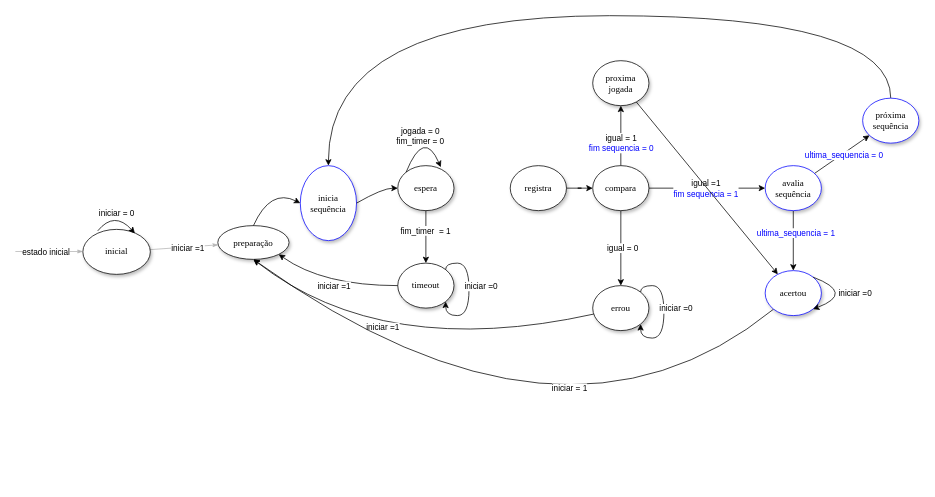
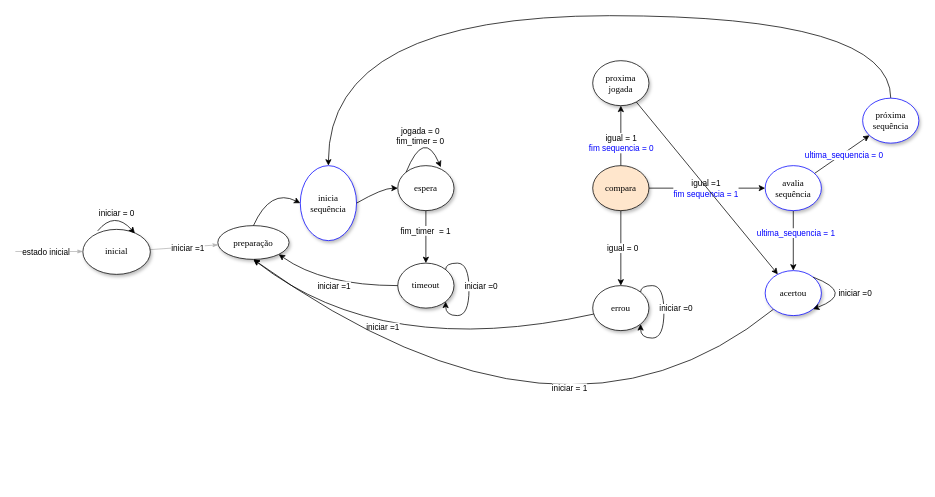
  <mxCell id="0" />
  <mxCell id="1" parent="0" />
  <mxCell id="2" style="edgeStyle=none;rounded=1;html=1;labelBackgroundColor=none;startArrow=none;startFill=0;startSize=5;endArrow=classicThin;endFill=1;endSize=5;jettySize=auto;orthogonalLoop=1;strokeColor=#B3B3B3;strokeWidth=1;fontFamily=Verdana;fontSize=12" parent="1" source="4" target="5" edge="1"><mxGeometry relative="1" as="geometry" /></mxCell>
  <mxCell id="3" value="iniciar =1" style="edgeLabel;html=1;align=center;verticalAlign=middle;resizable=0;points=[];" vertex="1" connectable="0" parent="2"><mxGeometry x="-0.489" y="2" relative="1" as="geometry"><mxPoint x="27" y="2" as="offset" /></mxGeometry></mxCell>
  <mxCell id="4" value="inicial" style="ellipse;whiteSpace=wrap;html=1;rounded=0;shadow=1;comic=0;labelBackgroundColor=none;strokeWidth=1;fontFamily=Verdana;fontSize=12;align=center;" parent="1" vertex="1"><mxGeometry x="110" y="305" width="90" height="60" as="geometry" /></mxCell>
  <mxCell id="5" value="preparação" style="ellipse;whiteSpace=wrap;html=1;rounded=0;shadow=1;comic=0;labelBackgroundColor=none;strokeWidth=1;fontFamily=Verdana;fontSize=12;align=center;" parent="1" vertex="1"><mxGeometry x="290" y="300" width="95" height="45" as="geometry" /></mxCell>
  <mxCell id="6" style="edgeStyle=none;rounded=1;html=1;labelBackgroundColor=none;startArrow=none;startFill=0;startSize=5;endArrow=classicThin;endFill=1;endSize=5;jettySize=auto;orthogonalLoop=1;strokeColor=#B3B3B3;strokeWidth=1;fontFamily=Verdana;fontSize=12" edge="1" parent="1"><mxGeometry relative="1" as="geometry"><mxPoint x="20" y="334.5" as="sourcePoint" /><mxPoint x="110" y="334.5" as="targetPoint" /></mxGeometry></mxCell>
  <mxCell id="7" value="estado inicial" style="edgeLabel;html=1;align=center;verticalAlign=middle;resizable=0;points=[];" vertex="1" connectable="0" parent="6"><mxGeometry x="-0.542" y="2" relative="1" as="geometry"><mxPoint x="19" y="3" as="offset" /></mxGeometry></mxCell>
  <mxCell id="8" value="" style="endArrow=classic;html=1;rounded=0;curved=1;entryX=0.749;entryY=0.087;entryDx=0;entryDy=0;entryPerimeter=0;exitX=0.198;exitY=0.033;exitDx=0;exitDy=0;exitPerimeter=0;" edge="1" parent="1"><mxGeometry relative="1" as="geometry"><mxPoint x="129.82" y="306.98" as="sourcePoint" /><mxPoint x="179.41" y="310.22" as="targetPoint" /><Array as="points"><mxPoint x="152" y="280" /></Array></mxGeometry></mxCell>
  <mxCell id="9" value="iniciar = 0" style="edgeLabel;resizable=0;html=1;;align=center;verticalAlign=middle;" connectable="0" vertex="1" parent="8"><mxGeometry relative="1" as="geometry" /></mxCell>
  <mxCell id="10" value="inicia sequência" style="ellipse;whiteSpace=wrap;html=1;rounded=0;shadow=1;comic=0;labelBackgroundColor=none;strokeWidth=1;fontFamily=Verdana;fontSize=12;align=center;strokeColor=#0000FF;" vertex="1" parent="1"><mxGeometry x="400" y="220" width="75" height="100" as="geometry" /></mxCell>
  <mxCell id="11" value="" style="endArrow=classic;html=1;rounded=0;curved=1;exitX=0.5;exitY=0;exitDx=0;exitDy=0;entryX=0;entryY=0.5;entryDx=0;entryDy=0;" edge="1" parent="1" source="5" target="10"><mxGeometry relative="1" as="geometry"><mxPoint x="330" y="290" as="sourcePoint" /><mxPoint x="430" y="290" as="targetPoint" /><Array as="points"><mxPoint x="360" y="250" /></Array></mxGeometry></mxCell>
  <mxCell id="12" value="" style="endArrow=classic;html=1;rounded=0;curved=1;exitX=1;exitY=0.5;exitDx=0;exitDy=0;entryX=0;entryY=0.5;entryDx=0;entryDy=0;" edge="1" parent="1" source="10" target="13"><mxGeometry relative="1" as="geometry"><mxPoint x="490" y="250" as="sourcePoint" /><mxPoint x="530" y="250" as="targetPoint" /><Array as="points"><mxPoint x="510" y="250" /></Array></mxGeometry></mxCell>
  <mxCell id="13" value="espera" style="ellipse;whiteSpace=wrap;html=1;rounded=0;shadow=1;comic=0;labelBackgroundColor=none;strokeWidth=1;fontFamily=Verdana;fontSize=12;align=center;" vertex="1" parent="1"><mxGeometry x="530" y="220" width="75" height="60" as="geometry" /></mxCell>
  <mxCell id="14" value="" style="endArrow=classic;html=1;rounded=0;curved=1;entryX=0.765;entryY=0.034;entryDx=0;entryDy=0;entryPerimeter=0;exitX=0;exitY=0;exitDx=0;exitDy=0;" edge="1" parent="1" source="13" target="13"><mxGeometry relative="1" as="geometry"><mxPoint x="542.71" y="196.98" as="sourcePoint" /><mxPoint x="592.3" y="200.22" as="targetPoint" /><Array as="points"><mxPoint x="564.89" y="170" /></Array></mxGeometry></mxCell>
  <mxCell id="15" value="jogada = 0&lt;div&gt;fim_timer = 0&lt;/div&gt;" style="edgeLabel;resizable=0;html=1;;align=center;verticalAlign=middle;" connectable="0" vertex="1" parent="14"><mxGeometry relative="1" as="geometry"><mxPoint x="-4" y="7" as="offset" /></mxGeometry></mxCell>
  <mxCell id="16" value="timeout" style="ellipse;whiteSpace=wrap;html=1;rounded=0;shadow=1;comic=0;labelBackgroundColor=none;strokeWidth=1;fontFamily=Verdana;fontSize=12;align=center;" vertex="1" parent="1"><mxGeometry x="530" y="350" width="75" height="60" as="geometry" /></mxCell>
  <mxCell id="17" value="" style="endArrow=classic;html=1;rounded=0;exitX=0.5;exitY=1;exitDx=0;exitDy=0;entryX=0.5;entryY=0;entryDx=0;entryDy=0;" edge="1" parent="1" source="13" target="16"><mxGeometry width="50" height="50" relative="1" as="geometry"><mxPoint x="500" y="390" as="sourcePoint" /><mxPoint x="550" y="340" as="targetPoint" /></mxGeometry></mxCell>
  <mxCell id="18" value="fim_timer&amp;nbsp; = 1" style="edgeLabel;html=1;align=center;verticalAlign=middle;resizable=0;points=[];" vertex="1" connectable="0" parent="17"><mxGeometry x="-0.26" y="-1" relative="1" as="geometry"><mxPoint as="offset" /></mxGeometry></mxCell>
  <mxCell id="19" value="" style="endArrow=classic;html=1;rounded=0;entryX=1;entryY=1;entryDx=0;entryDy=0;exitX=0;exitY=0.5;exitDx=0;exitDy=0;curved=1;" edge="1" parent="1" source="16" target="5"><mxGeometry relative="1" as="geometry"><mxPoint x="480" y="360" as="sourcePoint" /><mxPoint x="580" y="360" as="targetPoint" /><Array as="points"><mxPoint x="430" y="380" /></Array></mxGeometry></mxCell>
  <mxCell id="20" value="iniciar =1" style="edgeLabel;resizable=0;html=1;;align=center;verticalAlign=middle;" connectable="0" vertex="1" parent="19"><mxGeometry relative="1" as="geometry" /></mxCell>
  <mxCell id="21" style="edgeStyle=orthogonalEdgeStyle;rounded=0;orthogonalLoop=1;jettySize=auto;html=1;exitX=1;exitY=0;exitDx=0;exitDy=0;entryX=1;entryY=1;entryDx=0;entryDy=0;curved=1;" edge="1" parent="1" source="16" target="16"><mxGeometry relative="1" as="geometry"><Array as="points"><mxPoint x="594" y="350" /><mxPoint x="625" y="350" /><mxPoint x="625" y="420" /><mxPoint x="594" y="420" /></Array></mxGeometry></mxCell>
  <mxCell id="22" value="iniciar =0" style="edgeLabel;html=1;align=center;verticalAlign=middle;resizable=0;points=[];" vertex="1" connectable="0" parent="21"><mxGeometry x="-0.027" y="-1" relative="1" as="geometry"><mxPoint x="16" y="-8" as="offset" /></mxGeometry></mxCell>
- <mxCell id="23" value="" style="edgeStyle=orthogonalEdgeStyle;rounded=0;orthogonalLoop=1;jettySize=auto;html=1;" edge="1" parent="1" source="24" target="31"><mxGeometry relative="1" as="geometry" /></mxCell>
- <mxCell id="24" value="registra" style="ellipse;whiteSpace=wrap;html=1;rounded=0;shadow=1;comic=0;labelBackgroundColor=none;strokeWidth=1;fontFamily=Verdana;fontSize=12;align=center;" vertex="1" parent="1"><mxGeometry x="680" y="220" width="75" height="60" as="geometry" /></mxCell>
  <mxCell id="25" value="" style="edgeStyle=orthogonalEdgeStyle;rounded=0;orthogonalLoop=1;jettySize=auto;html=1;" edge="1" parent="1" source="31" target="33"><mxGeometry relative="1" as="geometry" /></mxCell>
  <mxCell id="26" value="igual = 1&lt;div&gt;&lt;font style=&quot;color: rgb(0, 0, 255);&quot;&gt;fim sequencia = 0&lt;/font&gt;&lt;/div&gt;" style="edgeLabel;html=1;align=center;verticalAlign=middle;resizable=0;points=[];" vertex="1" connectable="0" parent="25"><mxGeometry x="0.069" y="3" relative="1" as="geometry"><mxPoint x="3" y="12" as="offset" /></mxGeometry></mxCell>
  <mxCell id="27" value="" style="edgeStyle=orthogonalEdgeStyle;rounded=0;orthogonalLoop=1;jettySize=auto;html=1;entryX=0.5;entryY=0;entryDx=0;entryDy=0;" edge="1" parent="1" source="31" target="36"><mxGeometry relative="1" as="geometry"><mxPoint x="827.5" y="360" as="targetPoint" /></mxGeometry></mxCell>
  <mxCell id="28" value="igual = 0" style="edgeLabel;html=1;align=center;verticalAlign=middle;resizable=0;points=[];" vertex="1" connectable="0" parent="27"><mxGeometry x="-0.042" y="2" relative="1" as="geometry"><mxPoint y="1" as="offset" /></mxGeometry></mxCell>
  <mxCell id="29" value="" style="edgeStyle=orthogonalEdgeStyle;rounded=0;orthogonalLoop=1;jettySize=auto;html=1;" edge="1" parent="1" source="31" target="43"><mxGeometry relative="1" as="geometry" /></mxCell>
  <mxCell id="30" value="igual =1&lt;div&gt;&lt;font style=&quot;color: rgb(0, 0, 255);&quot;&gt;fim sequencia = 1&lt;/font&gt;&lt;/div&gt;" style="edgeLabel;html=1;align=center;verticalAlign=middle;resizable=0;points=[];" vertex="1" connectable="0" parent="29"><mxGeometry x="-0.567" y="2" relative="1" as="geometry"><mxPoint x="41" y="2" as="offset" /></mxGeometry></mxCell>
- <mxCell id="31" value="compara" style="ellipse;whiteSpace=wrap;html=1;rounded=0;shadow=1;comic=0;labelBackgroundColor=none;strokeWidth=1;fontFamily=Verdana;fontSize=12;align=center;" vertex="1" parent="1"><mxGeometry x="790" y="220" width="75" height="60" as="geometry" /></mxCell>
+ <mxCell id="31" value="compara" style="ellipse;whiteSpace=wrap;html=1;rounded=0;shadow=1;comic=0;labelBackgroundColor=none;strokeWidth=1;fontFamily=Verdana;fontSize=12;align=center;fillColor=#ffe6cc;" vertex="1" parent="1"><mxGeometry x="790" y="220" width="75" height="60" as="geometry" /></mxCell>
  <mxCell id="32" style="rounded=0;orthogonalLoop=1;jettySize=auto;html=1;" edge="1" parent="1" source="33" target="48"><mxGeometry relative="1" as="geometry" /></mxCell>
  <mxCell id="33" value="proxima jogada" style="ellipse;whiteSpace=wrap;html=1;rounded=0;shadow=1;comic=0;labelBackgroundColor=none;strokeWidth=1;fontFamily=Verdana;fontSize=12;align=center;" vertex="1" parent="1"><mxGeometry x="790" y="80" width="75" height="60" as="geometry" /></mxCell>
  <mxCell id="34" style="rounded=0;orthogonalLoop=1;jettySize=auto;html=1;entryX=0.5;entryY=1;entryDx=0;entryDy=0;curved=1;" edge="1" parent="1" source="36" target="5"><mxGeometry relative="1" as="geometry"><Array as="points"><mxPoint x="510" y="480" /></Array></mxGeometry></mxCell>
  <mxCell id="35" value="iniciar =1" style="edgeLabel;html=1;align=center;verticalAlign=middle;resizable=0;points=[];" vertex="1" connectable="0" parent="34"><mxGeometry x="0.245" y="-35" relative="1" as="geometry"><mxPoint as="offset" /></mxGeometry></mxCell>
  <mxCell id="36" value="errou" style="ellipse;whiteSpace=wrap;html=1;rounded=0;shadow=1;comic=0;labelBackgroundColor=none;strokeWidth=1;fontFamily=Verdana;fontSize=12;align=center;" vertex="1" parent="1"><mxGeometry x="790" y="380" width="75" height="60" as="geometry" /></mxCell>
  <mxCell id="37" style="edgeStyle=orthogonalEdgeStyle;rounded=0;orthogonalLoop=1;jettySize=auto;html=1;exitX=1;exitY=0;exitDx=0;exitDy=0;entryX=1;entryY=1;entryDx=0;entryDy=0;curved=1;" edge="1" parent="1" source="36" target="36"><mxGeometry relative="1" as="geometry"><Array as="points"><mxPoint x="854" y="380" /><mxPoint x="885" y="380" /><mxPoint x="885" y="450" /><mxPoint x="854" y="450" /></Array></mxGeometry></mxCell>
  <mxCell id="38" value="iniciar =0" style="edgeLabel;html=1;align=center;verticalAlign=middle;resizable=0;points=[];" vertex="1" connectable="0" parent="37"><mxGeometry x="-0.027" y="-1" relative="1" as="geometry"><mxPoint x="16" y="-8" as="offset" /></mxGeometry></mxCell>
  <mxCell id="39" value="" style="rounded=0;orthogonalLoop=1;jettySize=auto;html=1;" edge="1" parent="1" source="43" target="45"><mxGeometry relative="1" as="geometry" /></mxCell>
  <mxCell id="40" value="&lt;font color=&quot;#0000ff&quot;&gt;ultima_sequencia = 0&lt;/font&gt;" style="edgeLabel;html=1;align=center;verticalAlign=middle;resizable=0;points=[];" vertex="1" connectable="0" parent="39"><mxGeometry x="0.008" y="-1" relative="1" as="geometry"><mxPoint x="1" as="offset" /></mxGeometry></mxCell>
  <mxCell id="41" value="" style="edgeStyle=orthogonalEdgeStyle;rounded=0;orthogonalLoop=1;jettySize=auto;html=1;" edge="1" parent="1" source="43" target="48"><mxGeometry relative="1" as="geometry" /></mxCell>
  <mxCell id="42" value="&lt;font style=&quot;color: rgb(0, 0, 255);&quot;&gt;ultima_sequencia = 1&lt;/font&gt;" style="edgeLabel;html=1;align=center;verticalAlign=middle;resizable=0;points=[];" vertex="1" connectable="0" parent="41"><mxGeometry x="-0.279" y="3" relative="1" as="geometry"><mxPoint as="offset" /></mxGeometry></mxCell>
  <mxCell id="43" value="avalia sequência" style="ellipse;whiteSpace=wrap;html=1;rounded=0;shadow=1;comic=0;labelBackgroundColor=none;strokeWidth=1;fontFamily=Verdana;fontSize=12;align=center;strokeColor=#0000FF;" vertex="1" parent="1"><mxGeometry x="1020" y="220" width="75" height="60" as="geometry" /></mxCell>
  <mxCell id="44" style="edgeStyle=orthogonalEdgeStyle;rounded=0;orthogonalLoop=1;jettySize=auto;html=1;exitX=0.5;exitY=0;exitDx=0;exitDy=0;entryX=0.5;entryY=0;entryDx=0;entryDy=0;curved=1;strokeColor=default;" edge="1" parent="1" source="45" target="10"><mxGeometry relative="1" as="geometry"><Array as="points"><mxPoint x="1188" y="20" /><mxPoint x="438" y="20" /></Array></mxGeometry></mxCell>
  <mxCell id="45" value="próxima sequência" style="ellipse;whiteSpace=wrap;html=1;rounded=0;shadow=1;comic=0;labelBackgroundColor=none;strokeWidth=1;fontFamily=Verdana;fontSize=12;align=center;strokeColor=#0000FF;" vertex="1" parent="1"><mxGeometry x="1150" y="130" width="75" height="60" as="geometry" /></mxCell>
  <mxCell id="46" style="rounded=0;orthogonalLoop=1;jettySize=auto;html=1;entryX=0.5;entryY=1;entryDx=0;entryDy=0;curved=1;" edge="1" parent="1" source="48" target="5"><mxGeometry relative="1" as="geometry"><Array as="points"><mxPoint x="750" y="640" /></Array></mxGeometry></mxCell>
  <mxCell id="47" value="iniciar = 1" style="edgeLabel;html=1;align=center;verticalAlign=middle;resizable=0;points=[];" vertex="1" connectable="0" parent="46"><mxGeometry x="-0.361" y="-90" relative="1" as="geometry"><mxPoint as="offset" /></mxGeometry></mxCell>
  <mxCell id="48" value="acertou" style="ellipse;whiteSpace=wrap;html=1;rounded=0;shadow=1;comic=0;labelBackgroundColor=none;strokeWidth=1;fontFamily=Verdana;fontSize=12;align=center;strokeColor=#0000FF;" vertex="1" parent="1"><mxGeometry x="1020" y="360" width="75" height="60" as="geometry" /></mxCell>
  <mxCell id="49" style="rounded=0;orthogonalLoop=1;jettySize=auto;html=1;exitX=1;exitY=0;exitDx=0;exitDy=0;entryX=1;entryY=1;entryDx=0;entryDy=0;curved=1;" edge="1" parent="1" source="48" target="48"><mxGeometry relative="1" as="geometry"><Array as="points"><mxPoint x="1140" y="390" /></Array><mxPoint x="1110" y="354" as="sourcePoint" /><mxPoint x="1110" y="396" as="targetPoint" /></mxGeometry></mxCell>
  <mxCell id="50" value="iniciar =0" style="edgeLabel;html=1;align=center;verticalAlign=middle;resizable=0;points=[];" vertex="1" connectable="0" parent="49"><mxGeometry x="-0.027" y="-1" relative="1" as="geometry"><mxPoint x="2" as="offset" /></mxGeometry></mxCell>
